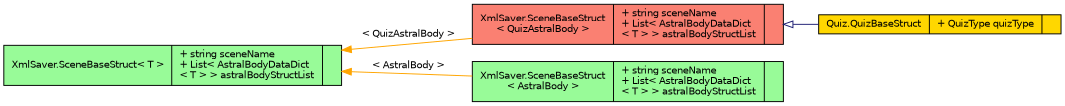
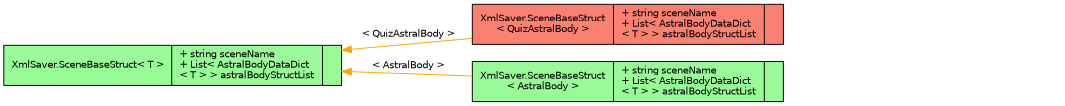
  digraph {
    rankdir=LR
    node [color=black fillcolor=palegreen fontname=Helvetica fontsize=10 shape=record style=filled]
    edge [color=orange dir=back fontname=Helvetica fontsize=10 labelfontname=Helvetica labelfontsize=10 style=solid]
    n1 [fontcolor=black height=0.2 label="{XmlSaver.SceneBaseStruct\< T \>\n|+ string sceneName\l+ List\< AstralBodyDataDict\l\< T \> \> astralBodyStructList\l|}" width=0.4]
    n2 [fillcolor=salmon height=0.2 label="{XmlSaver.SceneBaseStruct\l\< QuizAstralBody \>\n|+ string sceneName\l+ List\< AstralBodyDataDict\l\< T \> \> astralBodyStructList\l|}" width=0.4]
    n3 [height=0.2 label="{XmlSaver.SceneBaseStruct\l\< AstralBody \>\n|+ string sceneName\l+ List\< AstralBodyDataDict\l\< T \> \> astralBodyStructList\l|}" width=0.4]
-   n4 [fillcolor=gold height=0.2 label="{Quiz.QuizBaseStruct\n|+ QuizType quizType\l|}" width=0.4]
    n1 -> n2 [label=" \< QuizAstralBody \>"]
    n1 -> n3 [label=" \< AstralBody \>"]
-   n2 -> n4 [arrowtail=onormal color=midnightblue]
  }
